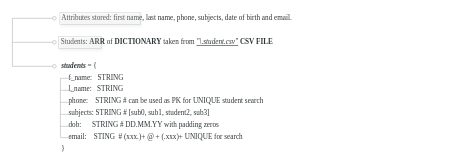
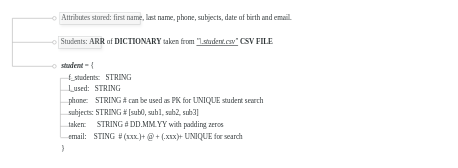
  <mxCell id="0" />
  <mxCell id="1" parent="0" />
  <mxCell id="2" value="Students: &lt;b&gt;ARR&lt;/b&gt; of &lt;b&gt;DICTIONARY&lt;/b&gt; taken from &lt;i&gt;&lt;u&gt;&quot;\.student.csv&quot;&lt;/u&gt;&lt;/i&gt;&amp;nbsp;&lt;b&gt;CSV&lt;/b&gt;&amp;nbsp;&lt;b&gt;FILE&lt;/b&gt;&amp;nbsp;" style="text;html=1;strokeColor=none;fillColor=none;align=left;verticalAlign=middle;whiteSpace=wrap;rounded=0;fontFamily=Fira Code;fontSource=https%3A%2F%2Ffonts.googleapis.com%2Fcss2%3Ffamily%3DFira%2BCode%3Awght%40300%26display%3Dswap';fontColor=#2F3537;" vertex="1" parent="1"><mxGeometry x="99" y="60" width="641" height="20" as="geometry" /></mxCell>
  <mxCell id="3" value="Attributes stored: first name, last name, phone, subjects, date of birth and email." style="text;html=1;strokeColor=none;fillColor=none;align=left;verticalAlign=middle;whiteSpace=wrap;rounded=0;fontFamily=Fira Code;fontSource=https%3A%2F%2Ffonts.googleapis.com%2Fcss2%3Ffamily%3DFira%2BCode%3Awght%40300%26display%3Dswap';fontColor=#2F3537;" vertex="1" parent="1"><mxGeometry x="100" y="20" width="640" height="20" as="geometry" /></mxCell>
- <mxCell id="4" value="&lt;b&gt;&lt;i&gt;students&lt;/i&gt;&lt;/b&gt; = {" style="text;html=1;strokeColor=none;fillColor=none;align=left;verticalAlign=middle;whiteSpace=wrap;rounded=0;fontFamily=Fira Code;fontSource=https%3A%2F%2Ffonts.googleapis.com%2Fcss2%3Ffamily%3DFira%2BCode%3Awght%40300%26display%3Dswap';fontColor=#2F3537;" vertex="1" parent="1"><mxGeometry x="100" y="100" width="641" height="20" as="geometry" /></mxCell>
- <mxCell id="5" value="&amp;nbsp; &amp;nbsp; f_name:&amp;nbsp; &amp;nbsp;STRING" style="text;html=1;strokeColor=none;fillColor=none;align=left;verticalAlign=middle;whiteSpace=wrap;rounded=0;fontFamily=Fira Code;fontSource=https%3A%2F%2Ffonts.googleapis.com%2Fcss2%3Ffamily%3DFira%2BCode%3Awght%40300%26display%3Dswap';fontColor=#2F3537;" vertex="1" parent="1"><mxGeometry x="100" y="120" width="641" height="20" as="geometry" /></mxCell>
- <mxCell id="6" value="&amp;nbsp; &amp;nbsp; l_name:&amp;nbsp; &amp;nbsp;STRING" style="text;html=1;strokeColor=none;fillColor=none;align=left;verticalAlign=middle;whiteSpace=wrap;rounded=0;fontFamily=Fira Code;fontSource=https%3A%2F%2Ffonts.googleapis.com%2Fcss2%3Ffamily%3DFira%2BCode%3Awght%40300%26display%3Dswap';fontColor=#2F3537;" vertex="1" parent="1"><mxGeometry x="100" y="138" width="641" height="20" as="geometry" /></mxCell>
+ <mxCell id="4" value="&lt;b&gt;&lt;i&gt;student&lt;/i&gt;&lt;/b&gt; = {" style="text;html=1;strokeColor=none;fillColor=none;align=left;verticalAlign=middle;whiteSpace=wrap;rounded=0;fontFamily=Fira Code;fontSource=https%3A%2F%2Ffonts.googleapis.com%2Fcss2%3Ffamily%3DFira%2BCode%3Awght%40300%26display%3Dswap';fontColor=#2F3537;" vertex="1" parent="1"><mxGeometry x="100" y="100" width="641" height="20" as="geometry" /></mxCell>
+ <mxCell id="5" value="&amp;nbsp; &amp;nbsp; f_students:&amp;nbsp; &amp;nbsp;STRING" style="text;html=1;strokeColor=none;fillColor=none;align=left;verticalAlign=middle;whiteSpace=wrap;rounded=0;fontFamily=Fira Code;fontSource=https%3A%2F%2Ffonts.googleapis.com%2Fcss2%3Ffamily%3DFira%2BCode%3Awght%40300%26display%3Dswap';fontColor=#2F3537;" vertex="1" parent="1"><mxGeometry x="100" y="120" width="641" height="20" as="geometry" /></mxCell>
+ <mxCell id="6" value="&amp;nbsp; &amp;nbsp; l_used:&amp;nbsp; &amp;nbsp;STRING" style="text;html=1;strokeColor=none;fillColor=none;align=left;verticalAlign=middle;whiteSpace=wrap;rounded=0;fontFamily=Fira Code;fontSource=https%3A%2F%2Ffonts.googleapis.com%2Fcss2%3Ffamily%3DFira%2BCode%3Awght%40300%26display%3Dswap';fontColor=#2F3537;" vertex="1" parent="1"><mxGeometry x="100" y="138" width="641" height="20" as="geometry" /></mxCell>
  <mxCell id="7" value="&amp;nbsp; &amp;nbsp; phone:&amp;nbsp; &amp;nbsp; STRING # can be used as PK for UNIQUE student search" style="text;html=1;strokeColor=none;fillColor=none;align=left;verticalAlign=middle;whiteSpace=wrap;rounded=0;fontFamily=Fira Code;fontSource=https%3A%2F%2Ffonts.googleapis.com%2Fcss2%3Ffamily%3DFira%2BCode%3Awght%40300%26display%3Dswap';fontColor=#2F3537;" vertex="1" parent="1"><mxGeometry x="100" y="158" width="641" height="20" as="geometry" /></mxCell>
- <mxCell id="8" value="&amp;nbsp; &amp;nbsp; subjects: STRING # [sub0, sub1, student2, sub3]" style="text;html=1;strokeColor=none;fillColor=none;align=left;verticalAlign=middle;whiteSpace=wrap;rounded=0;fontFamily=Fira Code;fontSource=https%3A%2F%2Ffonts.googleapis.com%2Fcss2%3Ffamily%3DFira%2BCode%3Awght%40300%26display%3Dswap';fontColor=#2F3537;" vertex="1" parent="1"><mxGeometry x="100" y="178" width="641" height="20" as="geometry" /></mxCell>
- <mxCell id="9" value="&amp;nbsp; &amp;nbsp; dob:&amp;nbsp; &amp;nbsp; &amp;nbsp; STRING # DD.MM.YY with padding zeros" style="text;html=1;strokeColor=none;fillColor=none;align=left;verticalAlign=middle;whiteSpace=wrap;rounded=0;fontFamily=Fira Code;fontSource=https%3A%2F%2Ffonts.googleapis.com%2Fcss2%3Ffamily%3DFira%2BCode%3Awght%40300%26display%3Dswap';fontColor=#2F3537;" vertex="1" parent="1"><mxGeometry x="100" y="198" width="641" height="20" as="geometry" /></mxCell>
+ <mxCell id="8" value="&amp;nbsp; &amp;nbsp; subjects: STRING # [sub0, sub1, sub2, sub3]" style="text;html=1;strokeColor=none;fillColor=none;align=left;verticalAlign=middle;whiteSpace=wrap;rounded=0;fontFamily=Fira Code;fontSource=https%3A%2F%2Ffonts.googleapis.com%2Fcss2%3Ffamily%3DFira%2BCode%3Awght%40300%26display%3Dswap';fontColor=#2F3537;" vertex="1" parent="1"><mxGeometry x="100" y="178" width="641" height="20" as="geometry" /></mxCell>
+ <mxCell id="9" value="&amp;nbsp; &amp;nbsp; taken:&amp;nbsp; &amp;nbsp; &amp;nbsp; STRING # DD.MM.YY with padding zeros" style="text;html=1;strokeColor=none;fillColor=none;align=left;verticalAlign=middle;whiteSpace=wrap;rounded=0;fontFamily=Fira Code;fontSource=https%3A%2F%2Ffonts.googleapis.com%2Fcss2%3Ffamily%3DFira%2BCode%3Awght%40300%26display%3Dswap';fontColor=#2F3537;" vertex="1" parent="1"><mxGeometry x="100" y="198" width="641" height="20" as="geometry" /></mxCell>
  <mxCell id="10" value="&amp;nbsp; &amp;nbsp; email:&amp;nbsp; &amp;nbsp; STING&amp;nbsp; # (xxx.)+ @ + (.xxx)+ UNIQUE for search" style="text;html=1;strokeColor=none;fillColor=none;align=left;verticalAlign=middle;whiteSpace=wrap;rounded=0;fontFamily=Fira Code;fontSource=https%3A%2F%2Ffonts.googleapis.com%2Fcss2%3Ffamily%3DFira%2BCode%3Awght%40300%26display%3Dswap';fontColor=#2F3537;" vertex="1" parent="1"><mxGeometry x="100" y="218" width="641" height="20" as="geometry" /></mxCell>
  <mxCell id="11" value="}" style="text;html=1;strokeColor=none;fillColor=none;align=left;verticalAlign=middle;whiteSpace=wrap;rounded=0;fontFamily=Fira Code;fontSource=https%3A%2F%2Ffonts.googleapis.com%2Fcss2%3Ffamily%3DFira%2BCode%3Awght%40300%26display%3Dswap';fontColor=#2F3537;" vertex="1" parent="1"><mxGeometry x="100" y="238" width="641" height="20" as="geometry" /></mxCell>
  <mxCell id="12" value="" style="endArrow=none;html=1;fontColor=#B3B3B3;strokeColor=#B3B3B3;" edge="1" parent="1"><mxGeometry width="50" height="50" relative="1" as="geometry"><mxPoint x="20" y="110" as="sourcePoint" /><mxPoint x="20" y="30" as="targetPoint" /></mxGeometry></mxCell>
  <mxCell id="13" value="" style="endArrow=none;html=1;fontColor=#B3B3B3;strokeColor=#B3B3B3;startArrow=oval;startFill=0;" edge="1" parent="1"><mxGeometry width="50" height="50" relative="1" as="geometry"><mxPoint x="90" y="30" as="sourcePoint" /><mxPoint x="20" y="30" as="targetPoint" /></mxGeometry></mxCell>
  <mxCell id="14" value="" style="endArrow=none;html=1;fontColor=#B3B3B3;strokeColor=#B3B3B3;startArrow=oval;startFill=0;" edge="1" parent="1"><mxGeometry width="50" height="50" relative="1" as="geometry"><mxPoint x="90" y="70" as="sourcePoint" /><mxPoint x="20" y="70" as="targetPoint" /></mxGeometry></mxCell>
  <mxCell id="15" value="" style="endArrow=none;html=1;fontColor=#B3B3B3;strokeColor=#B3B3B3;startArrow=oval;startFill=0;" edge="1" parent="1"><mxGeometry width="50" height="50" relative="1" as="geometry"><mxPoint x="90" y="110" as="sourcePoint" /><mxPoint x="20" y="110" as="targetPoint" /></mxGeometry></mxCell>
  <mxCell id="16" value="" style="endArrow=none;html=1;fontColor=#B3B3B3;strokeColor=#B3B3B3;" edge="1" parent="1"><mxGeometry width="50" height="50" relative="1" as="geometry"><mxPoint x="100" y="228" as="sourcePoint" /><mxPoint x="100" y="130" as="targetPoint" /></mxGeometry></mxCell>
  <mxCell id="17" value="" style="endArrow=none;html=1;fontColor=#B3B3B3;strokeColor=#B3B3B3;startArrow=none;startFill=0;" edge="1" parent="1"><mxGeometry width="50" height="50" relative="1" as="geometry"><mxPoint x="120" y="130" as="sourcePoint" /><mxPoint x="100" y="130" as="targetPoint" /></mxGeometry></mxCell>
  <mxCell id="18" value="" style="endArrow=none;html=1;fontColor=#B3B3B3;strokeColor=#B3B3B3;startArrow=none;startFill=0;" edge="1" parent="1"><mxGeometry width="50" height="50" relative="1" as="geometry"><mxPoint x="120" y="150" as="sourcePoint" /><mxPoint x="100" y="150" as="targetPoint" /></mxGeometry></mxCell>
  <mxCell id="19" value="" style="endArrow=none;html=1;fontColor=#B3B3B3;strokeColor=#B3B3B3;startArrow=none;startFill=0;" edge="1" parent="1"><mxGeometry width="50" height="50" relative="1" as="geometry"><mxPoint x="120" y="170" as="sourcePoint" /><mxPoint x="100" y="170" as="targetPoint" /></mxGeometry></mxCell>
  <mxCell id="20" value="" style="endArrow=none;html=1;fontColor=#B3B3B3;strokeColor=#B3B3B3;startArrow=none;startFill=0;" edge="1" parent="1"><mxGeometry width="50" height="50" relative="1" as="geometry"><mxPoint x="120" y="190" as="sourcePoint" /><mxPoint x="100" y="190" as="targetPoint" /></mxGeometry></mxCell>
  <mxCell id="21" value="" style="endArrow=none;html=1;fontColor=#B3B3B3;strokeColor=#B3B3B3;startArrow=none;startFill=0;" edge="1" parent="1"><mxGeometry width="50" height="50" relative="1" as="geometry"><mxPoint x="120" y="210" as="sourcePoint" /><mxPoint x="100" y="210" as="targetPoint" /></mxGeometry></mxCell>
  <mxCell id="22" value="" style="endArrow=none;html=1;fontColor=#B3B3B3;strokeColor=#B3B3B3;startArrow=none;startFill=0;" edge="1" parent="1"><mxGeometry width="50" height="50" relative="1" as="geometry"><mxPoint x="120" y="229" as="sourcePoint" /><mxPoint x="100" y="229" as="targetPoint" /></mxGeometry></mxCell>
  <mxCell id="23" value="" style="rounded=0;whiteSpace=wrap;html=1;fontFamily=Lucida Console;strokeColor=#2F3537;opacity=20;fillColor=#FFFFFF;shadow=1;fontColor=#2F3537;align=left;" vertex="1" parent="1"><mxGeometry x="99" y="20" width="134" height="20" as="geometry" /></mxCell>
  <mxCell id="24" value="" style="rounded=0;whiteSpace=wrap;html=1;fontFamily=Lucida Console;strokeColor=#2F3537;opacity=20;fillColor=#FFFFFF;shadow=1;fontColor=#2F3537;align=left;" vertex="1" parent="1"><mxGeometry x="97" y="60" width="71" height="20" as="geometry" /></mxCell>
